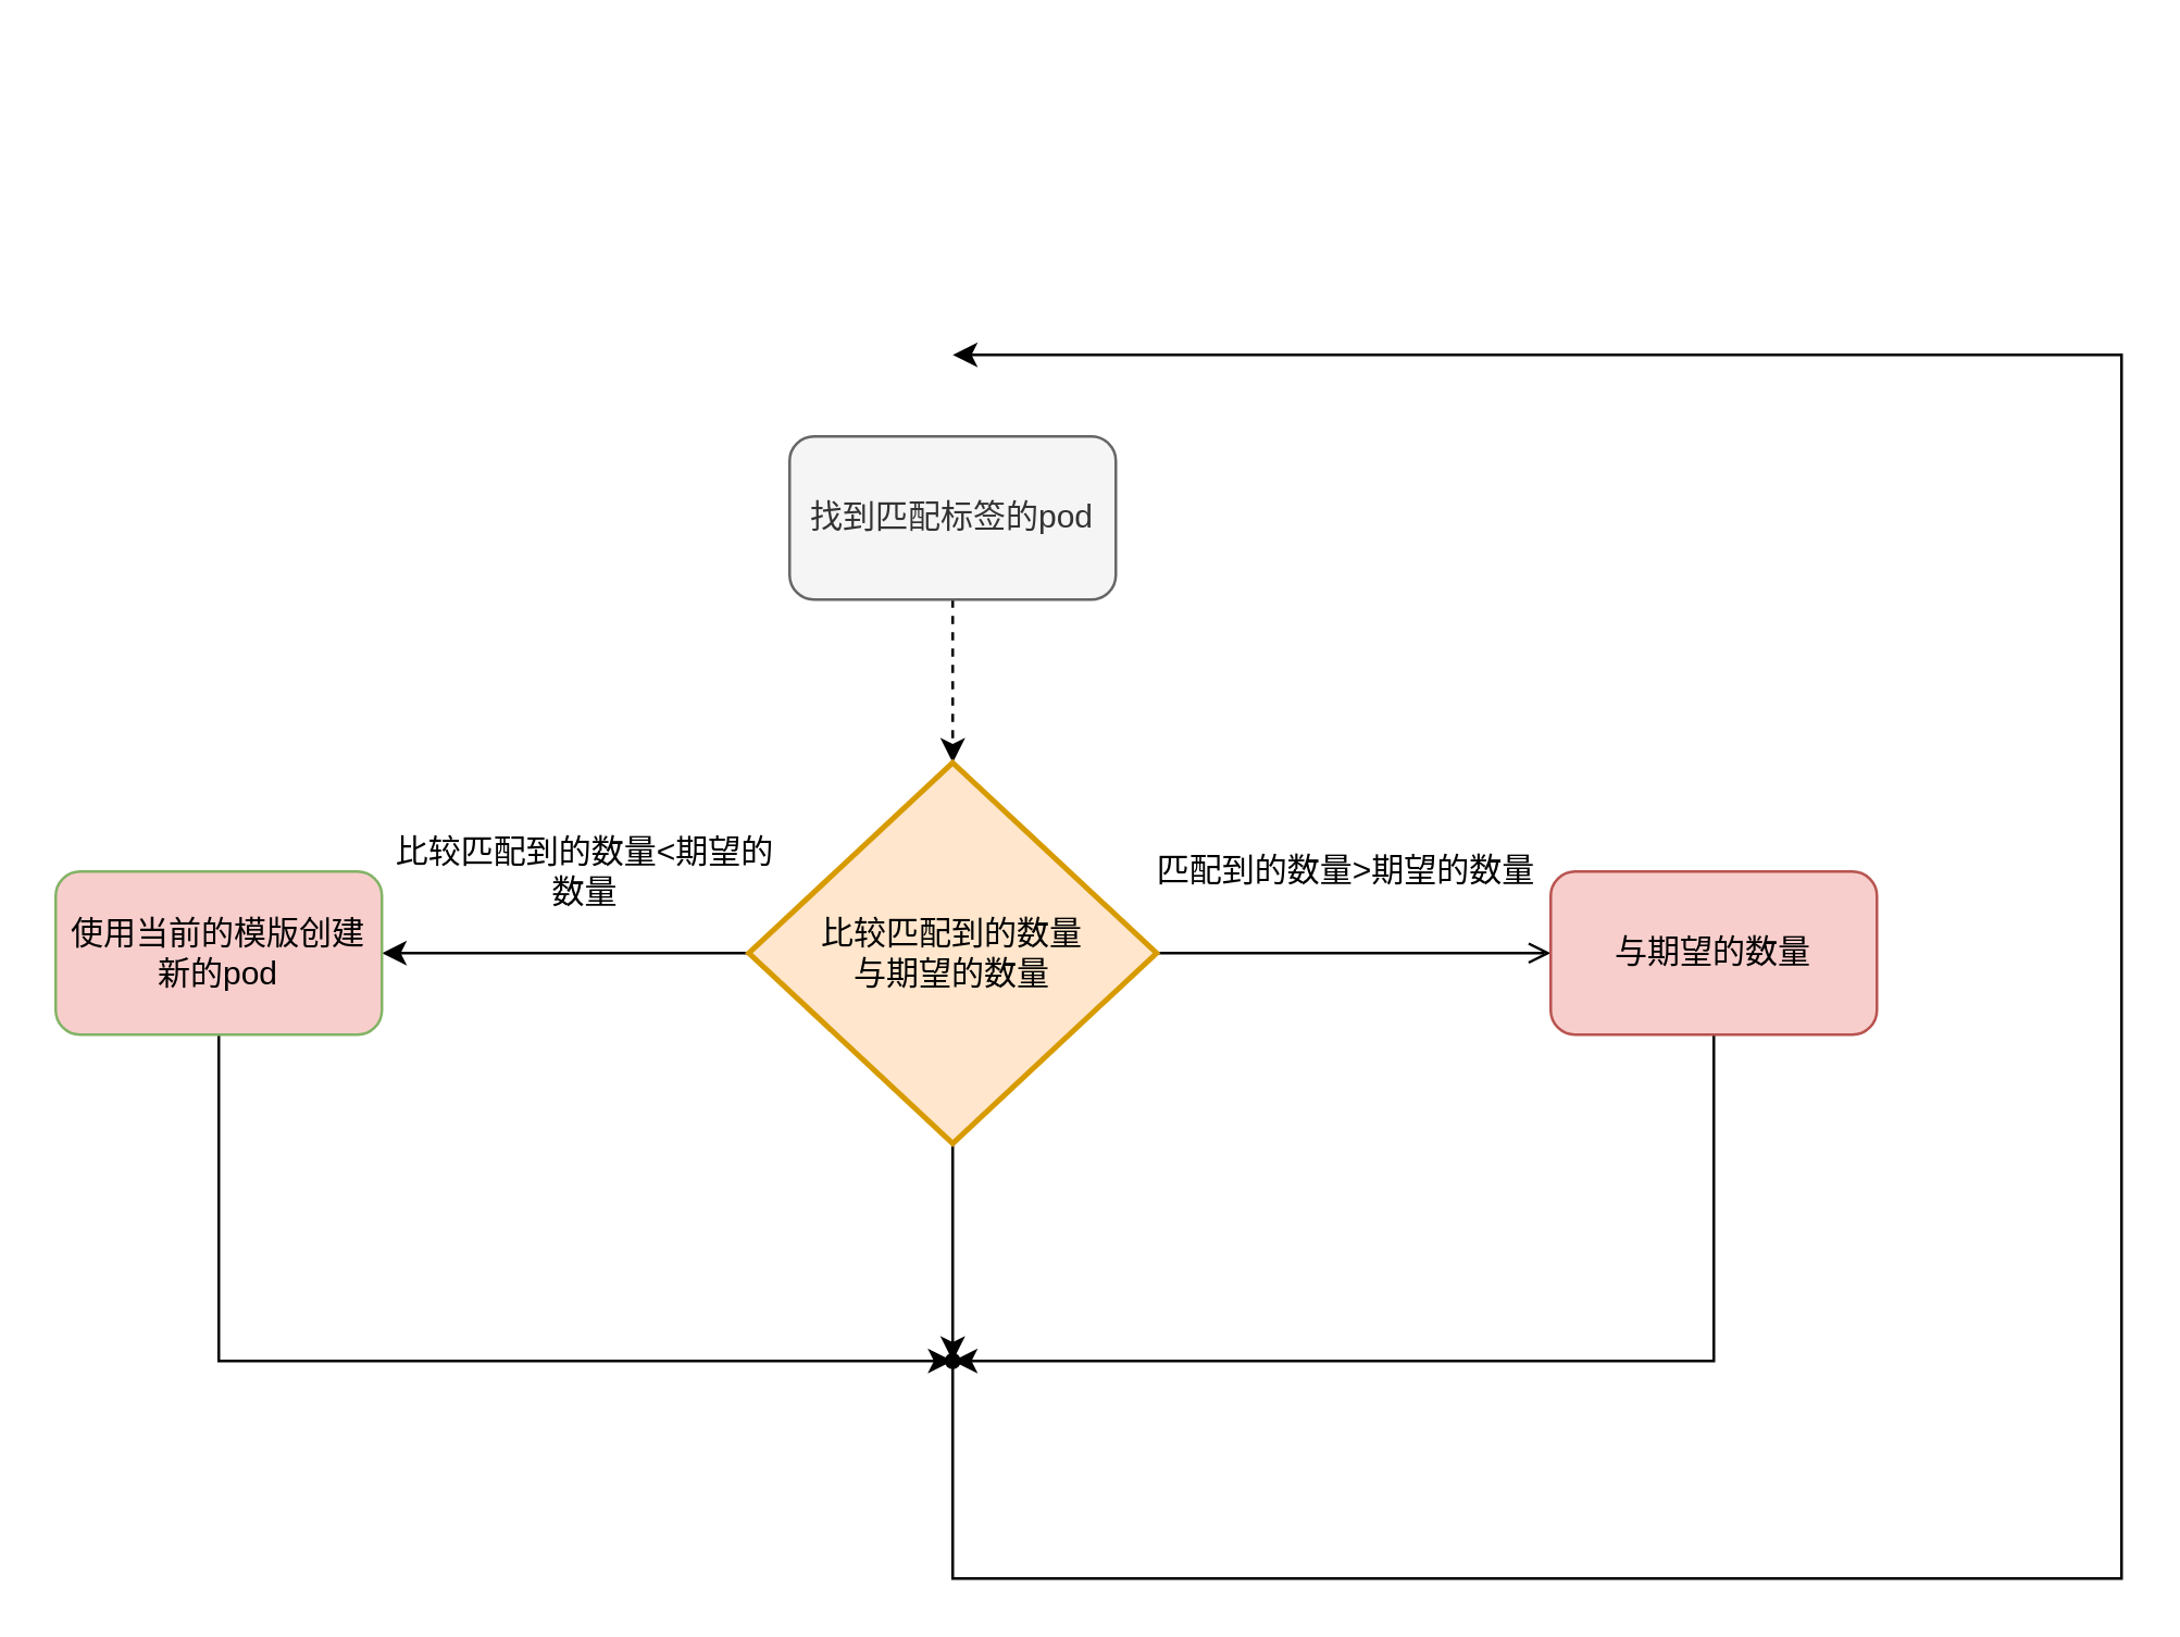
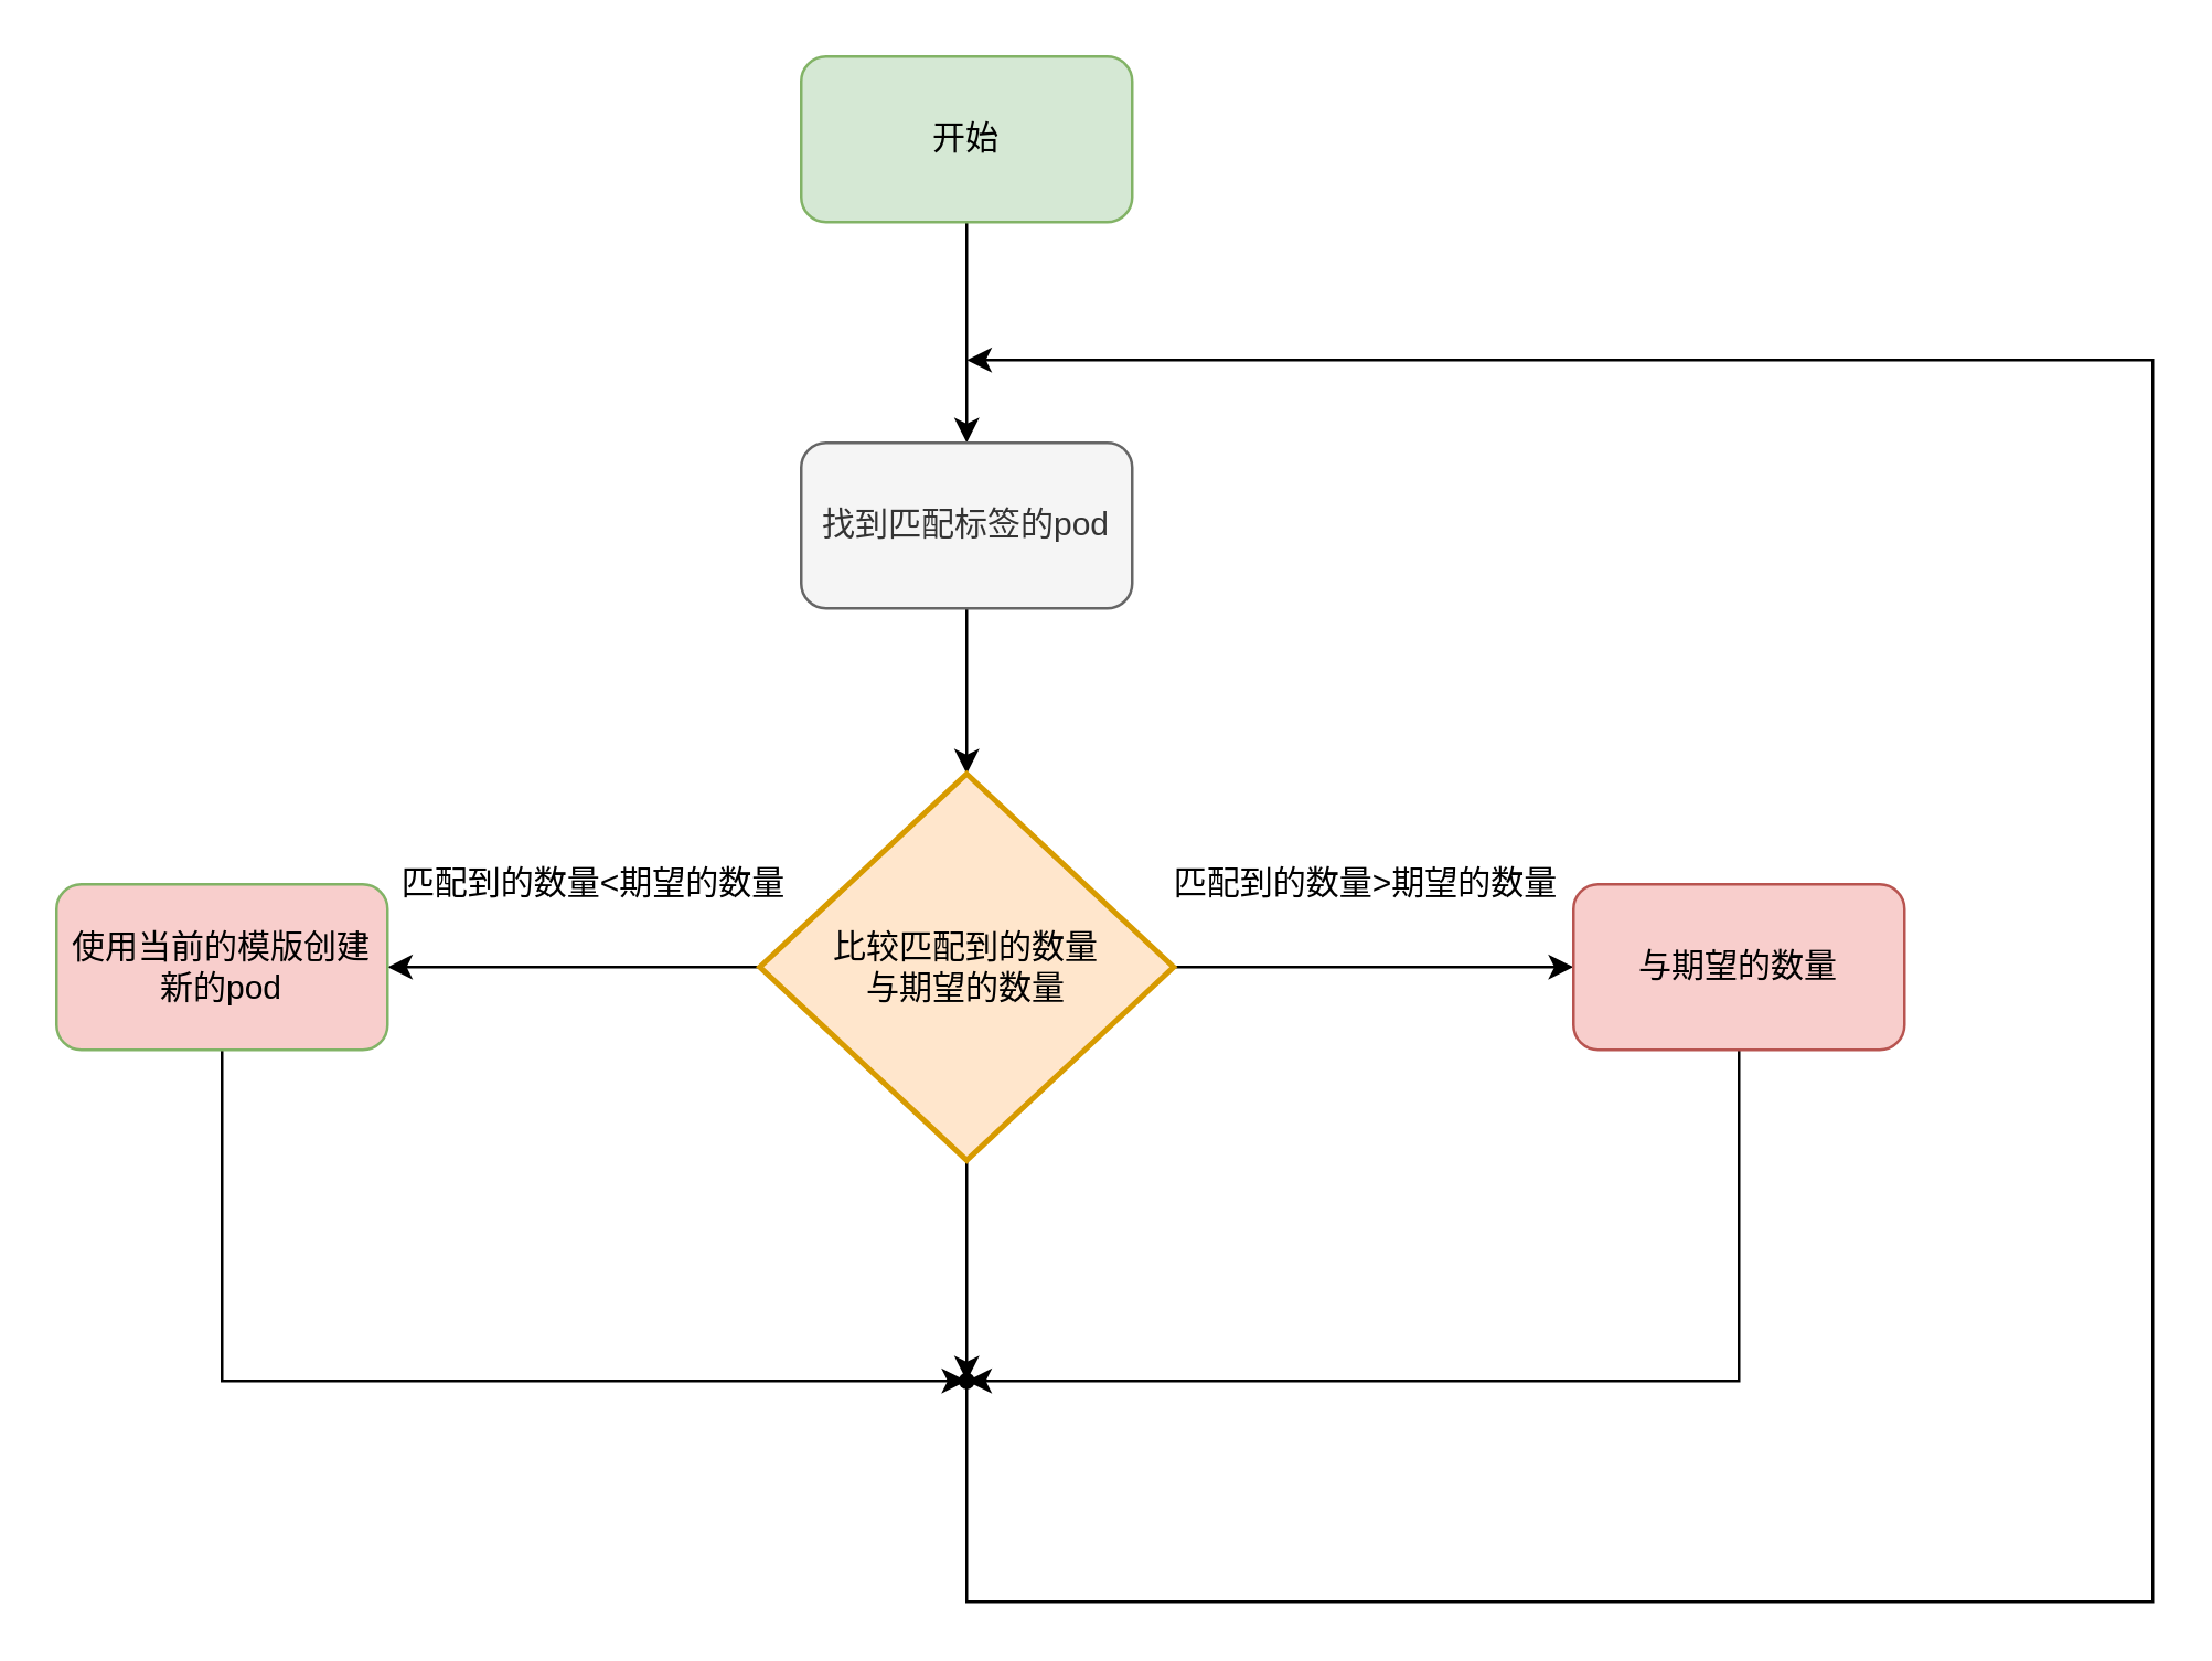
  <mxCell id="0" />
  <mxCell id="1" parent="0" />
- <mxCell id="4" value="" style="edgeStyle=orthogonalEdgeStyle;rounded=0;orthogonalLoop=1;jettySize=auto;html=1;entryX=0.5;entryY=0;entryDx=0;entryDy=0;entryPerimeter=0;dashed=1;" edge="1" parent="1" source="5" target="14"><mxGeometry relative="1" as="geometry"><mxPoint x="350" y="300" as="targetPoint" /></mxGeometry></mxCell>
+ <mxCell id="2" value="" style="edgeStyle=orthogonalEdgeStyle;rounded=0;orthogonalLoop=1;jettySize=auto;html=1;" edge="1" parent="1" source="3" target="5"><mxGeometry relative="1" as="geometry" /></mxCell>
+ <mxCell id="3" value="开始" style="rounded=1;whiteSpace=wrap;html=1;fillColor=#d5e8d4;strokeColor=#82b366;" vertex="1" parent="1"><mxGeometry x="290" y="20" width="120" height="60" as="geometry" /></mxCell>
+ <mxCell id="4" value="" style="edgeStyle=orthogonalEdgeStyle;rounded=0;orthogonalLoop=1;jettySize=auto;html=1;entryX=0.5;entryY=0;entryDx=0;entryDy=0;entryPerimeter=0;" edge="1" parent="1" source="5" target="14"><mxGeometry relative="1" as="geometry"><mxPoint x="350" y="300" as="targetPoint" /></mxGeometry></mxCell>
  <mxCell id="5" value="找到匹配标签的pod" style="whiteSpace=wrap;html=1;rounded=1;fillColor=#f5f5f5;fontColor=#333333;strokeColor=#666666;" vertex="1" parent="1"><mxGeometry x="290" y="160" width="120" height="60" as="geometry" /></mxCell>
- <mxCell id="6" value="" style="edgeStyle=orthogonalEdgeStyle;rounded=0;orthogonalLoop=1;jettySize=auto;html=1;exitX=1;exitY=0.5;exitDx=0;exitDy=0;exitPerimeter=0;endArrow=open;" edge="1" parent="1" source="14" target="9"><mxGeometry relative="1" as="geometry"><mxPoint x="410" y="330" as="sourcePoint" /></mxGeometry></mxCell>
+ <mxCell id="6" value="" style="edgeStyle=orthogonalEdgeStyle;rounded=0;orthogonalLoop=1;jettySize=auto;html=1;exitX=1;exitY=0.5;exitDx=0;exitDy=0;exitPerimeter=0;" edge="1" parent="1" source="14" target="9"><mxGeometry relative="1" as="geometry"><mxPoint x="410" y="330" as="sourcePoint" /></mxGeometry></mxCell>
  <mxCell id="7" value="" style="edgeStyle=orthogonalEdgeStyle;rounded=0;orthogonalLoop=1;jettySize=auto;html=1;exitX=0;exitY=0.5;exitDx=0;exitDy=0;exitPerimeter=0;" edge="1" parent="1" source="14" target="12"><mxGeometry relative="1" as="geometry"><mxPoint x="290" y="330" as="sourcePoint" /></mxGeometry></mxCell>
  <mxCell id="8" style="edgeStyle=orthogonalEdgeStyle;rounded=0;orthogonalLoop=1;jettySize=auto;html=1;" edge="1" parent="1" source="9" target="17"><mxGeometry relative="1" as="geometry"><Array as="points"><mxPoint x="630" y="500" /></Array></mxGeometry></mxCell>
  <mxCell id="9" value="与期望的数量" style="whiteSpace=wrap;html=1;rounded=1;fillColor=#f8cecc;strokeColor=#b85450;" vertex="1" parent="1"><mxGeometry x="570" y="320" width="120" height="60" as="geometry" /></mxCell>
  <mxCell id="10" value="匹配到的数量&amp;gt;期望的数量" style="text;html=1;strokeColor=none;fillColor=none;align=center;verticalAlign=middle;whiteSpace=wrap;rounded=0;" vertex="1" parent="1"><mxGeometry x="420" y="300" width="150" height="40" as="geometry" /></mxCell>
  <mxCell id="11" value="" style="edgeStyle=orthogonalEdgeStyle;rounded=0;orthogonalLoop=1;jettySize=auto;html=1;" edge="1" parent="1" source="12" target="17"><mxGeometry relative="1" as="geometry"><Array as="points"><mxPoint x="80" y="500" /></Array></mxGeometry></mxCell>
  <mxCell id="12" value="使用当前的模版创建新的pod" style="whiteSpace=wrap;html=1;rounded=1;fillColor=#f8cecc;strokeColor=#82b366;" vertex="1" parent="1"><mxGeometry x="20" y="320" width="120" height="60" as="geometry" /></mxCell>
  <mxCell id="13" style="edgeStyle=orthogonalEdgeStyle;rounded=0;orthogonalLoop=1;jettySize=auto;html=1;" edge="1" parent="1" source="14" target="17"><mxGeometry relative="1" as="geometry" /></mxCell>
  <mxCell id="14" value="比较匹配到的数量&lt;br&gt;与期望的数量" style="strokeWidth=2;html=1;shape=mxgraph.flowchart.decision;whiteSpace=wrap;fillColor=#ffe6cc;strokeColor=#d79b00;" vertex="1" parent="1"><mxGeometry x="275" y="280" width="150" height="140" as="geometry" /></mxCell>
- <mxCell id="15" value="比较匹配到的数量&amp;lt;期望的数量" style="text;html=1;strokeColor=none;fillColor=none;align=center;verticalAlign=middle;whiteSpace=wrap;rounded=0;" vertex="1" parent="1"><mxGeometry x="140" y="300" width="150" height="40" as="geometry" /></mxCell>
+ <mxCell id="15" value="匹配到的数量&amp;lt;期望的数量" style="text;html=1;strokeColor=none;fillColor=none;align=center;verticalAlign=middle;whiteSpace=wrap;rounded=0;" vertex="1" parent="1"><mxGeometry x="140" y="300" width="150" height="40" as="geometry" /></mxCell>
  <mxCell id="16" style="edgeStyle=orthogonalEdgeStyle;rounded=0;orthogonalLoop=1;jettySize=auto;html=1;" edge="1" parent="1" source="17"><mxGeometry relative="1" as="geometry"><mxPoint x="350" y="130" as="targetPoint" /><Array as="points"><mxPoint x="350" y="580" /><mxPoint x="780" y="580" /><mxPoint x="780" y="130" /></Array></mxGeometry></mxCell>
  <mxCell id="17" value="" style="shape=waypoint;sketch=0;size=6;pointerEvents=1;points=[];fillColor=default;resizable=0;rotatable=0;perimeter=centerPerimeter;snapToPoint=1;rounded=1;" vertex="1" parent="1"><mxGeometry x="330" y="480" width="40" height="40" as="geometry" /></mxCell>
